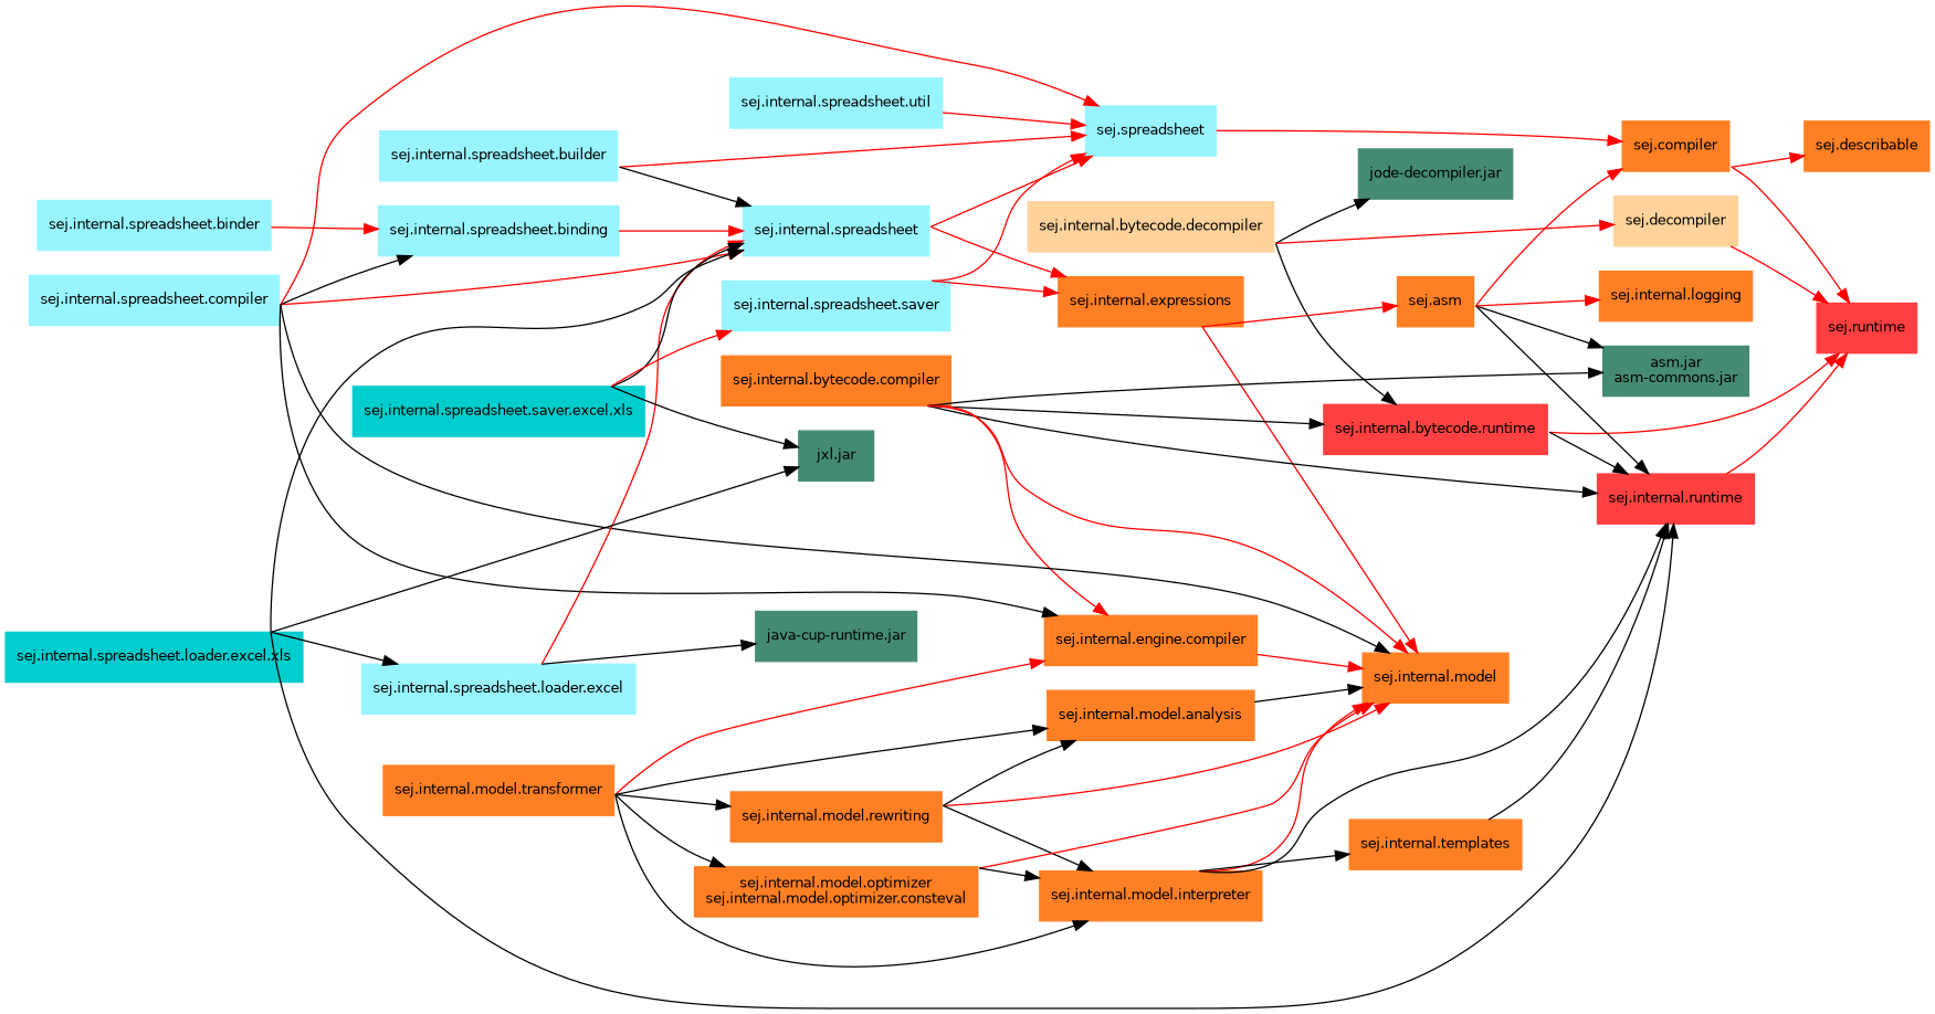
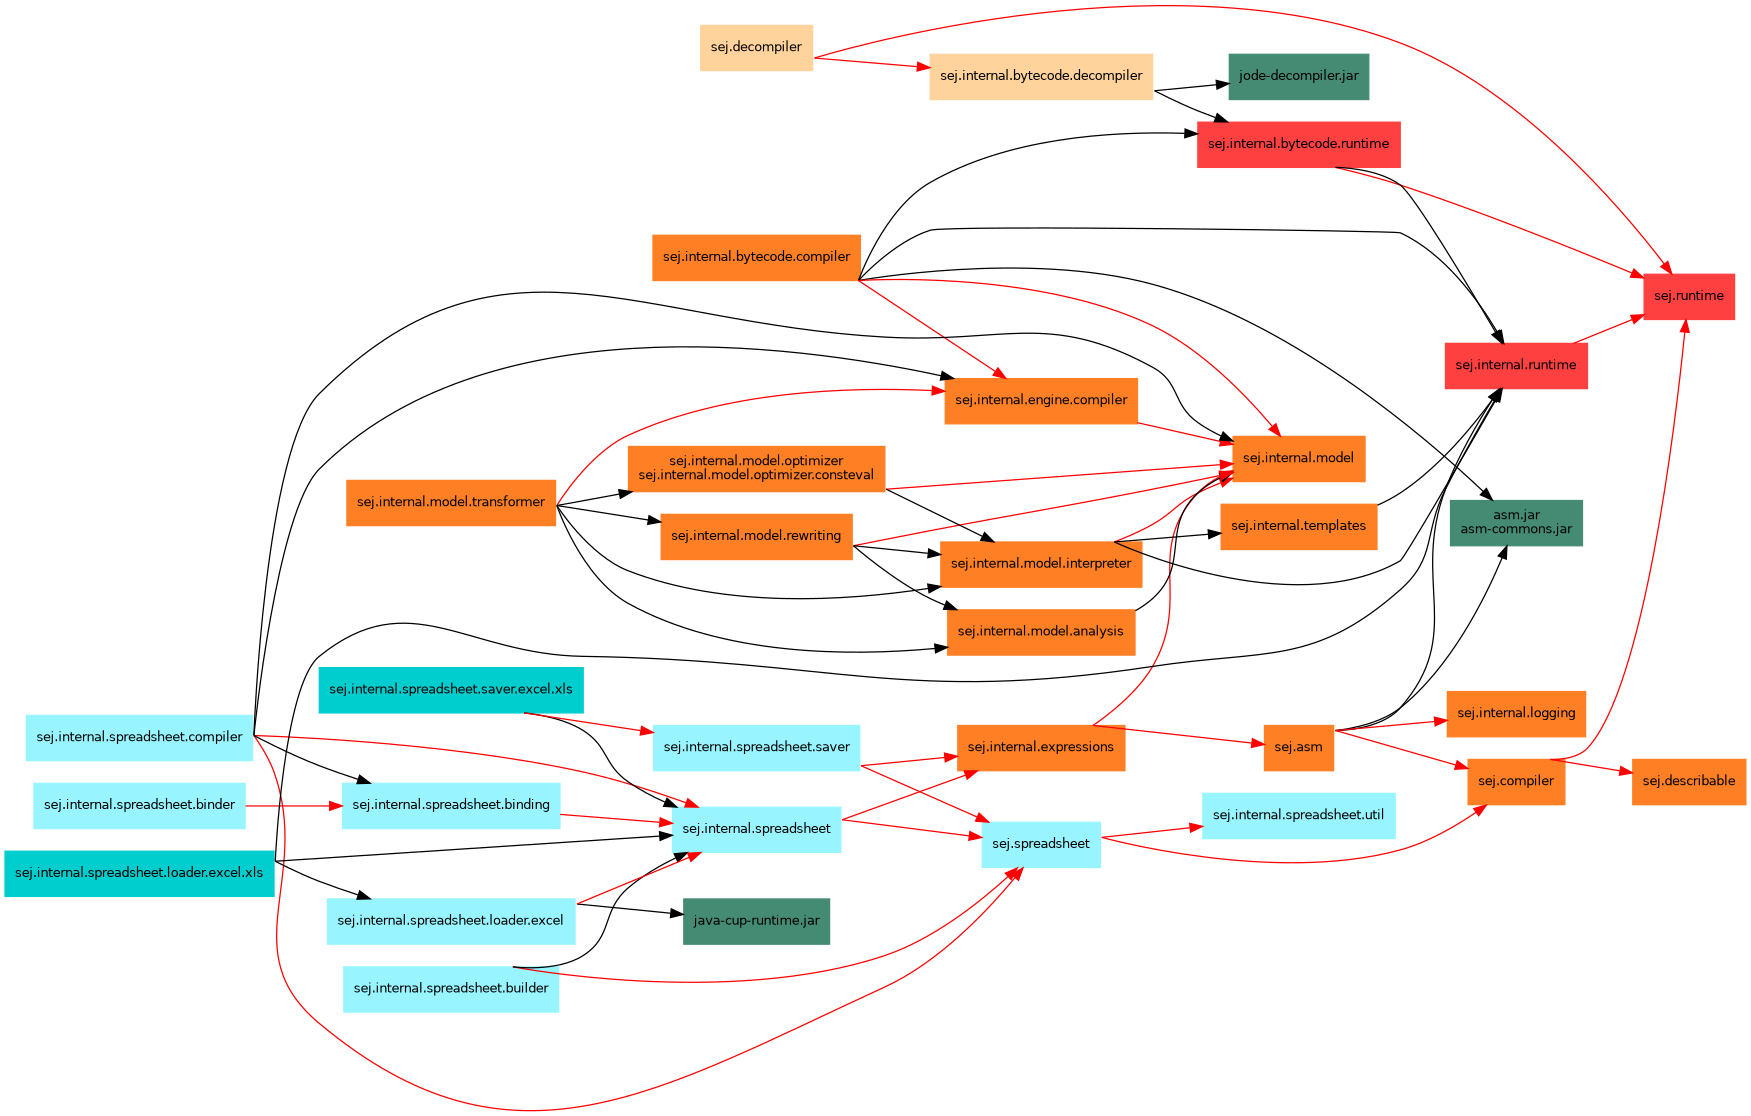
  digraph {
    fontname=Helvetica
    fontsize=8
    labeljust=l
    rankdir=LR
    node [color=chocolate1 fontname=Helvetica fontsize=10 shape=box style=filled]
    edge [fontname=Helvetica sametail=a]
    n1 [color=aquamarine4 label="asm.jar\nasm-commons.jar"]
    n2 [color=aquamarine4 label="jode-decompiler.jar"]
    n3 [color=aquamarine4 label="java-cup-runtime.jar"]
-   n4 [color=aquamarine4 label="jxl.jar"]
    n5 [color=brown1 label="sej.runtime"]
    n6 [color=brown1 label="sej.internal.runtime"]
    n7 [color=brown1 label="sej.internal.bytecode.runtime"]
    n8 [label="sej.describable"]
    n9 [label="sej.compiler"]
    n10 [label="sej.internal.logging"]
    n11 [label="sej.asm"]
    n12 [label="sej.internal.expressions"]
    n13 [label="sej.internal.model"]
    n14 [label="sej.internal.templates"]
    n15 [label="sej.internal.engine.compiler"]
    n16 [label="sej.internal.model.interpreter"]
    n17 [label="sej.internal.model.analysis"]
    n18 [label="sej.internal.model.rewriting"]
    n19 [label="sej.internal.model.optimizer\nsej.internal.model.optimizer.consteval"]
    n20 [label="sej.internal.model.transformer"]
    n21 [label="sej.internal.bytecode.compiler"]
    n22 [color=burlywood1 label="sej.decompiler"]
    n23 [color=burlywood1 label="sej.internal.bytecode.decompiler"]
    n24 [color=cadetblue1 label="sej.spreadsheet"]
    n25 [color=cadetblue1 label="sej.internal.spreadsheet"]
    n26 [color=cadetblue1 label="sej.internal.spreadsheet.binding"]
    n27 [color=cadetblue1 label="sej.internal.spreadsheet.binder"]
    n28 [color=cadetblue1 label="sej.internal.spreadsheet.builder"]
    n29 [color=cadetblue1 label="sej.internal.spreadsheet.compiler"]
    n30 [color=cadetblue1 label="sej.internal.spreadsheet.util"]
    n31 [color=cadetblue1 label="sej.internal.spreadsheet.loader.excel"]
    n32 [color=cadetblue1 label="sej.internal.spreadsheet.saver"]
    n33 [color=cyan3 label="sej.internal.spreadsheet.loader.excel.xls"]
    n34 [color=cyan3 label="sej.internal.spreadsheet.saver.excel.xls"]
    n6 -> n5 [color=red weight=2]
    n7 -> n5 [color=red weight=2]
    n7 -> n6
    n9 -> n5 [color=red weight=2]
    n9 -> n8 [color=red weight=2]
    n11 -> n1
    n11 -> n6
    n11 -> n9 [color=red weight=2]
    n11 -> n10 [color=red weight=2]
    n12 -> n11 [color=red weight=2]
    n12 -> n13 [color=red weight=2]
    n14 -> n6
    n15 -> n13 [color=red weight=2]
    n16 -> n6
    n16 -> n13 [color=red weight=2]
    n16 -> n14
    n17 -> n13
    n18 -> n13 [color=red weight=2]
    n18 -> n16
    n18 -> n17
    n19 -> n13 [color=red weight=2]
    n19 -> n16
    n20 -> n15 [color=red weight=2]
    n20 -> n16
    n20 -> n17
    n20 -> n18
    n20 -> n19
    n21 -> n1
    n21 -> n6
    n21 -> n7
    n21 -> n13 [color=red weight=2]
    n21 -> n15 [color=red weight=2]
    n22 -> n5 [color=red weight=2]
    n23 -> n2
    n23 -> n7
-   n23 -> n22 [color=red weight=2]
+   n22 -> n23 [color=red weight=2]
    n24 -> n9 [color=red weight=2]
    n25 -> n12 [color=red weight=2]
    n25 -> n24 [color=red weight=2]
    n26 -> n25 [color=red weight=2]
    n27 -> n26 [color=red weight=2]
    n28 -> n24 [color=red weight=2]
    n28 -> n25
    n29 -> n13
    n29 -> n15
    n29 -> n24 [color=red weight=2]
    n29 -> n25 [color=red]
    n29 -> n26
-   n30 -> n24 [color=red weight=2]
+   n24 -> n30 [color=red weight=2]
    n31 -> n3
    n31 -> n25 [color=red weight=2]
    n32 -> n12 [color=red weight=2]
    n32 -> n24 [color=red weight=2]
-   n33 -> n4
    n33 -> n6
    n33 -> n25
    n33 -> n31
-   n34 -> n4
    n34 -> n25
    n34 -> n32 [color=red weight=2]
  }
